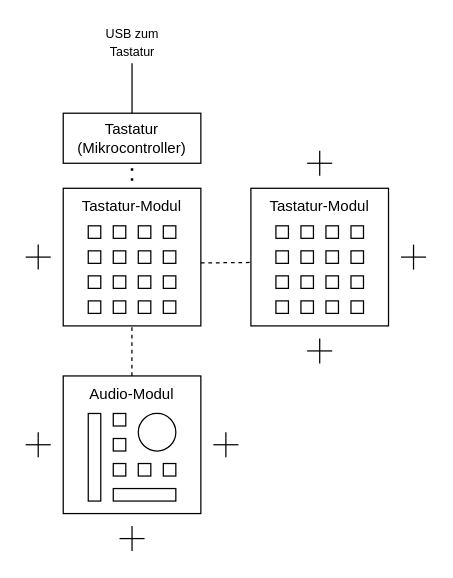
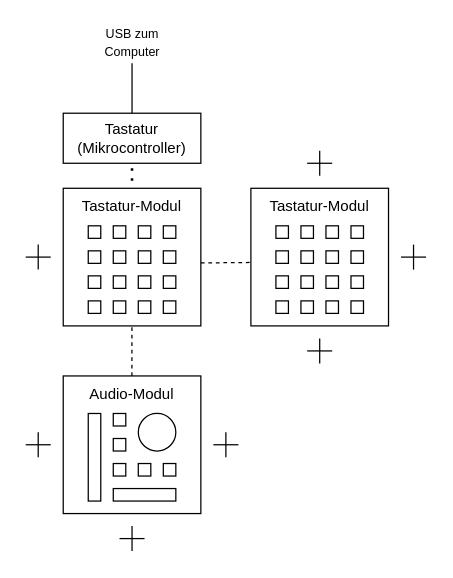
  <mxCell id="0" />
  <mxCell id="1" parent="0" />
  <mxCell id="2" value="" style="rounded=0;whiteSpace=wrap;html=1;" vertex="1" parent="1"><mxGeometry x="50" y="150" width="110" height="110" as="geometry" /></mxCell>
  <mxCell id="3" value="" style="rounded=0;whiteSpace=wrap;html=1;" vertex="1" parent="1"><mxGeometry x="70" y="180" width="10" height="10" as="geometry" /></mxCell>
  <mxCell id="4" value="" style="rounded=0;whiteSpace=wrap;html=1;" vertex="1" parent="1"><mxGeometry x="90" y="180" width="10" height="10" as="geometry" /></mxCell>
  <mxCell id="5" value="" style="rounded=0;whiteSpace=wrap;html=1;" vertex="1" parent="1"><mxGeometry x="110" y="180" width="10" height="10" as="geometry" /></mxCell>
  <mxCell id="6" value="" style="rounded=0;whiteSpace=wrap;html=1;" vertex="1" parent="1"><mxGeometry x="130" y="180" width="10" height="10" as="geometry" /></mxCell>
  <mxCell id="7" value="" style="rounded=0;whiteSpace=wrap;html=1;" vertex="1" parent="1"><mxGeometry x="70" y="200" width="10" height="10" as="geometry" /></mxCell>
  <mxCell id="8" value="" style="rounded=0;whiteSpace=wrap;html=1;" vertex="1" parent="1"><mxGeometry x="90" y="200" width="10" height="10" as="geometry" /></mxCell>
  <mxCell id="9" value="" style="rounded=0;whiteSpace=wrap;html=1;" vertex="1" parent="1"><mxGeometry x="110" y="200" width="10" height="10" as="geometry" /></mxCell>
  <mxCell id="10" value="" style="rounded=0;whiteSpace=wrap;html=1;" vertex="1" parent="1"><mxGeometry x="130" y="200" width="10" height="10" as="geometry" /></mxCell>
  <mxCell id="11" value="" style="rounded=0;whiteSpace=wrap;html=1;" vertex="1" parent="1"><mxGeometry x="70" y="220" width="10" height="10" as="geometry" /></mxCell>
  <mxCell id="12" value="" style="rounded=0;whiteSpace=wrap;html=1;" vertex="1" parent="1"><mxGeometry x="90" y="220" width="10" height="10" as="geometry" /></mxCell>
  <mxCell id="13" value="" style="rounded=0;whiteSpace=wrap;html=1;" vertex="1" parent="1"><mxGeometry x="110" y="220" width="10" height="10" as="geometry" /></mxCell>
  <mxCell id="14" value="" style="rounded=0;whiteSpace=wrap;html=1;" vertex="1" parent="1"><mxGeometry x="130" y="220" width="10" height="10" as="geometry" /></mxCell>
  <mxCell id="15" value="" style="rounded=0;whiteSpace=wrap;html=1;" vertex="1" parent="1"><mxGeometry x="70" y="240" width="10" height="10" as="geometry" /></mxCell>
  <mxCell id="16" value="" style="rounded=0;whiteSpace=wrap;html=1;" vertex="1" parent="1"><mxGeometry x="90" y="240" width="10" height="10" as="geometry" /></mxCell>
  <mxCell id="17" value="" style="rounded=0;whiteSpace=wrap;html=1;" vertex="1" parent="1"><mxGeometry x="110" y="240" width="10" height="10" as="geometry" /></mxCell>
  <mxCell id="18" value="" style="rounded=0;whiteSpace=wrap;html=1;" vertex="1" parent="1"><mxGeometry x="130" y="240" width="10" height="10" as="geometry" /></mxCell>
  <mxCell id="19" value="&lt;font&gt;Tastatur-Modul&lt;/font&gt;" style="text;html=1;align=center;verticalAlign=middle;whiteSpace=wrap;rounded=0;" vertex="1" parent="1"><mxGeometry x="55" y="150" width="100" height="30" as="geometry" /></mxCell>
  <mxCell id="20" value="" style="endArrow=none;html=1;rounded=0;" edge="1" parent="1"><mxGeometry width="50" height="50" relative="1" as="geometry"><mxPoint x="30" y="215" as="sourcePoint" /><mxPoint x="30" y="195" as="targetPoint" /></mxGeometry></mxCell>
  <mxCell id="21" value="" style="endArrow=none;html=1;rounded=0;" edge="1" parent="1"><mxGeometry width="50" height="50" relative="1" as="geometry"><mxPoint x="20" y="205" as="sourcePoint" /><mxPoint x="40" y="205" as="targetPoint" /></mxGeometry></mxCell>
  <mxCell id="22" value="" style="rounded=0;whiteSpace=wrap;html=1;" vertex="1" parent="1"><mxGeometry x="200" y="150" width="110" height="110" as="geometry" /></mxCell>
  <mxCell id="23" value="" style="rounded=0;whiteSpace=wrap;html=1;" vertex="1" parent="1"><mxGeometry x="220" y="180" width="10" height="10" as="geometry" /></mxCell>
  <mxCell id="24" value="" style="rounded=0;whiteSpace=wrap;html=1;" vertex="1" parent="1"><mxGeometry x="240" y="180" width="10" height="10" as="geometry" /></mxCell>
  <mxCell id="25" value="" style="rounded=0;whiteSpace=wrap;html=1;" vertex="1" parent="1"><mxGeometry x="260" y="180" width="10" height="10" as="geometry" /></mxCell>
  <mxCell id="26" value="" style="rounded=0;whiteSpace=wrap;html=1;" vertex="1" parent="1"><mxGeometry x="280" y="180" width="10" height="10" as="geometry" /></mxCell>
  <mxCell id="27" value="" style="rounded=0;whiteSpace=wrap;html=1;" vertex="1" parent="1"><mxGeometry x="220" y="200" width="10" height="10" as="geometry" /></mxCell>
  <mxCell id="28" value="" style="rounded=0;whiteSpace=wrap;html=1;" vertex="1" parent="1"><mxGeometry x="240" y="200" width="10" height="10" as="geometry" /></mxCell>
  <mxCell id="29" value="" style="rounded=0;whiteSpace=wrap;html=1;" vertex="1" parent="1"><mxGeometry x="260" y="200" width="10" height="10" as="geometry" /></mxCell>
  <mxCell id="30" value="" style="rounded=0;whiteSpace=wrap;html=1;" vertex="1" parent="1"><mxGeometry x="280" y="200" width="10" height="10" as="geometry" /></mxCell>
  <mxCell id="31" value="" style="rounded=0;whiteSpace=wrap;html=1;" vertex="1" parent="1"><mxGeometry x="220" y="220" width="10" height="10" as="geometry" /></mxCell>
  <mxCell id="32" value="" style="rounded=0;whiteSpace=wrap;html=1;" vertex="1" parent="1"><mxGeometry x="240" y="220" width="10" height="10" as="geometry" /></mxCell>
  <mxCell id="33" value="" style="rounded=0;whiteSpace=wrap;html=1;" vertex="1" parent="1"><mxGeometry x="260" y="220" width="10" height="10" as="geometry" /></mxCell>
  <mxCell id="34" value="" style="rounded=0;whiteSpace=wrap;html=1;" vertex="1" parent="1"><mxGeometry x="280" y="220" width="10" height="10" as="geometry" /></mxCell>
  <mxCell id="35" value="" style="rounded=0;whiteSpace=wrap;html=1;" vertex="1" parent="1"><mxGeometry x="220" y="240" width="10" height="10" as="geometry" /></mxCell>
  <mxCell id="36" value="" style="rounded=0;whiteSpace=wrap;html=1;" vertex="1" parent="1"><mxGeometry x="240" y="240" width="10" height="10" as="geometry" /></mxCell>
  <mxCell id="37" value="" style="rounded=0;whiteSpace=wrap;html=1;" vertex="1" parent="1"><mxGeometry x="260" y="240" width="10" height="10" as="geometry" /></mxCell>
  <mxCell id="38" value="" style="rounded=0;whiteSpace=wrap;html=1;" vertex="1" parent="1"><mxGeometry x="280" y="240" width="10" height="10" as="geometry" /></mxCell>
  <mxCell id="39" value="&lt;font&gt;Tastatur-Modul&lt;/font&gt;" style="text;html=1;align=center;verticalAlign=middle;whiteSpace=wrap;rounded=0;" vertex="1" parent="1"><mxGeometry x="205" y="150" width="100" height="30" as="geometry" /></mxCell>
  <mxCell id="40" value="" style="rounded=0;whiteSpace=wrap;html=1;" vertex="1" parent="1"><mxGeometry x="50" y="300" width="110" height="110" as="geometry" /></mxCell>
  <mxCell id="41" value="" style="rounded=0;whiteSpace=wrap;html=1;" vertex="1" parent="1"><mxGeometry x="70" y="330" width="10" height="70" as="geometry" /></mxCell>
  <mxCell id="42" value="" style="rounded=0;whiteSpace=wrap;html=1;" vertex="1" parent="1"><mxGeometry x="90" y="330" width="10" height="10" as="geometry" /></mxCell>
  <mxCell id="43" value="" style="rounded=0;whiteSpace=wrap;html=1;" vertex="1" parent="1"><mxGeometry x="90" y="350" width="10" height="10" as="geometry" /></mxCell>
  <mxCell id="44" value="" style="rounded=0;whiteSpace=wrap;html=1;" vertex="1" parent="1"><mxGeometry x="90" y="370" width="10" height="10" as="geometry" /></mxCell>
  <mxCell id="45" value="" style="rounded=0;whiteSpace=wrap;html=1;" vertex="1" parent="1"><mxGeometry x="110" y="370" width="10" height="10" as="geometry" /></mxCell>
  <mxCell id="46" value="" style="rounded=0;whiteSpace=wrap;html=1;" vertex="1" parent="1"><mxGeometry x="130" y="370" width="10" height="10" as="geometry" /></mxCell>
  <mxCell id="47" value="&lt;font&gt;Audio-Modul&lt;/font&gt;" style="text;html=1;align=center;verticalAlign=middle;whiteSpace=wrap;rounded=0;" vertex="1" parent="1"><mxGeometry x="55" y="300" width="100" height="30" as="geometry" /></mxCell>
  <mxCell id="48" value="" style="ellipse;whiteSpace=wrap;html=1;aspect=fixed;" vertex="1" parent="1"><mxGeometry x="110" y="330" width="30" height="30" as="geometry" /></mxCell>
  <mxCell id="49" value="" style="rounded=0;whiteSpace=wrap;html=1;" vertex="1" parent="1"><mxGeometry x="90" y="390" width="50" height="10" as="geometry" /></mxCell>
  <mxCell id="50" value="" style="endArrow=none;dashed=1;html=1;rounded=0;entryX=-0.007;entryY=0.539;entryDx=0;entryDy=0;entryPerimeter=0;" edge="1" parent="1" target="22"><mxGeometry width="50" height="50" relative="1" as="geometry"><mxPoint x="160" y="209.67" as="sourcePoint" /><mxPoint x="195" y="209.67" as="targetPoint" /></mxGeometry></mxCell>
  <mxCell id="51" value="" style="endArrow=none;dashed=1;html=1;rounded=0;exitX=0.45;exitY=0;exitDx=0;exitDy=0;exitPerimeter=0;" edge="1" parent="1"><mxGeometry width="50" height="50" relative="1" as="geometry"><mxPoint x="104.9" y="300" as="sourcePoint" /><mxPoint x="104.9" y="260" as="targetPoint" /><Array as="points"><mxPoint x="104.9" y="280" /></Array></mxGeometry></mxCell>
  <mxCell id="52" value="" style="endArrow=none;html=1;rounded=0;" edge="1" parent="1"><mxGeometry width="50" height="50" relative="1" as="geometry"><mxPoint x="330" y="215" as="sourcePoint" /><mxPoint x="330" y="195" as="targetPoint" /></mxGeometry></mxCell>
  <mxCell id="53" value="" style="endArrow=none;html=1;rounded=0;" edge="1" parent="1"><mxGeometry width="50" height="50" relative="1" as="geometry"><mxPoint x="320" y="205" as="sourcePoint" /><mxPoint x="340" y="205" as="targetPoint" /></mxGeometry></mxCell>
  <mxCell id="54" value="" style="endArrow=none;html=1;rounded=0;" edge="1" parent="1"><mxGeometry width="50" height="50" relative="1" as="geometry"><mxPoint x="255" y="290" as="sourcePoint" /><mxPoint x="255" y="270" as="targetPoint" /></mxGeometry></mxCell>
  <mxCell id="55" value="" style="endArrow=none;html=1;rounded=0;" edge="1" parent="1"><mxGeometry width="50" height="50" relative="1" as="geometry"><mxPoint x="245" y="280" as="sourcePoint" /><mxPoint x="265" y="280" as="targetPoint" /></mxGeometry></mxCell>
  <mxCell id="56" value="" style="endArrow=none;html=1;rounded=0;" edge="1" parent="1"><mxGeometry width="50" height="50" relative="1" as="geometry"><mxPoint x="255" y="140" as="sourcePoint" /><mxPoint x="255" y="120" as="targetPoint" /></mxGeometry></mxCell>
  <mxCell id="57" value="" style="endArrow=none;html=1;rounded=0;" edge="1" parent="1"><mxGeometry width="50" height="50" relative="1" as="geometry"><mxPoint x="245" y="130" as="sourcePoint" /><mxPoint x="265" y="130" as="targetPoint" /></mxGeometry></mxCell>
  <mxCell id="58" value="" style="endArrow=none;html=1;rounded=0;" edge="1" parent="1"><mxGeometry width="50" height="50" relative="1" as="geometry"><mxPoint x="180" y="365" as="sourcePoint" /><mxPoint x="180" y="345" as="targetPoint" /></mxGeometry></mxCell>
  <mxCell id="59" value="" style="endArrow=none;html=1;rounded=0;" edge="1" parent="1"><mxGeometry width="50" height="50" relative="1" as="geometry"><mxPoint x="170" y="355" as="sourcePoint" /><mxPoint x="190" y="355" as="targetPoint" /></mxGeometry></mxCell>
  <mxCell id="60" value="" style="endArrow=none;html=1;rounded=0;" edge="1" parent="1"><mxGeometry width="50" height="50" relative="1" as="geometry"><mxPoint x="30" y="365" as="sourcePoint" /><mxPoint x="30" y="345" as="targetPoint" /></mxGeometry></mxCell>
  <mxCell id="61" value="" style="endArrow=none;html=1;rounded=0;" edge="1" parent="1"><mxGeometry width="50" height="50" relative="1" as="geometry"><mxPoint x="20" y="355" as="sourcePoint" /><mxPoint x="40" y="355" as="targetPoint" /></mxGeometry></mxCell>
  <mxCell id="62" value="" style="endArrow=none;html=1;rounded=0;" edge="1" parent="1"><mxGeometry width="50" height="50" relative="1" as="geometry"><mxPoint x="105" y="440" as="sourcePoint" /><mxPoint x="105" y="420" as="targetPoint" /></mxGeometry></mxCell>
  <mxCell id="63" value="" style="endArrow=none;html=1;rounded=0;" edge="1" parent="1"><mxGeometry width="50" height="50" relative="1" as="geometry"><mxPoint x="95" y="430" as="sourcePoint" /><mxPoint x="115" y="430" as="targetPoint" /></mxGeometry></mxCell>
  <mxCell id="64" value="Tastatur&lt;br&gt;(Mikrocontroller)" style="rounded=0;whiteSpace=wrap;html=1;" vertex="1" parent="1"><mxGeometry x="50" y="90" width="110" height="40" as="geometry" /></mxCell>
  <mxCell id="65" value="" style="endArrow=none;dashed=1;html=1;dashPattern=1 3;strokeWidth=2;rounded=0;" edge="1" parent="1"><mxGeometry width="50" height="50" relative="1" as="geometry"><mxPoint x="105" y="144" as="sourcePoint" /><mxPoint x="105" y="130" as="targetPoint" /></mxGeometry></mxCell>
  <mxCell id="66" value="" style="endArrow=none;html=1;rounded=0;" edge="1" parent="1"><mxGeometry width="50" height="50" relative="1" as="geometry"><mxPoint x="105" y="90" as="sourcePoint" /><mxPoint x="105" y="50" as="targetPoint" /></mxGeometry></mxCell>
- <mxCell id="67" value="&lt;font style=&quot;font-size: 10px;&quot;&gt;USB zum Tastatur&lt;/font&gt;" style="text;html=1;align=center;verticalAlign=middle;whiteSpace=wrap;rounded=0;" vertex="1" parent="1"><mxGeometry x="77.5" y="20" width="55" height="25" as="geometry" /></mxCell>
+ <mxCell id="67" value="&lt;font style=&quot;font-size: 10px;&quot;&gt;USB zum Computer&lt;/font&gt;" style="text;html=1;align=center;verticalAlign=middle;whiteSpace=wrap;rounded=0;" vertex="1" parent="1"><mxGeometry x="77.5" y="20" width="55" height="25" as="geometry" /></mxCell>
